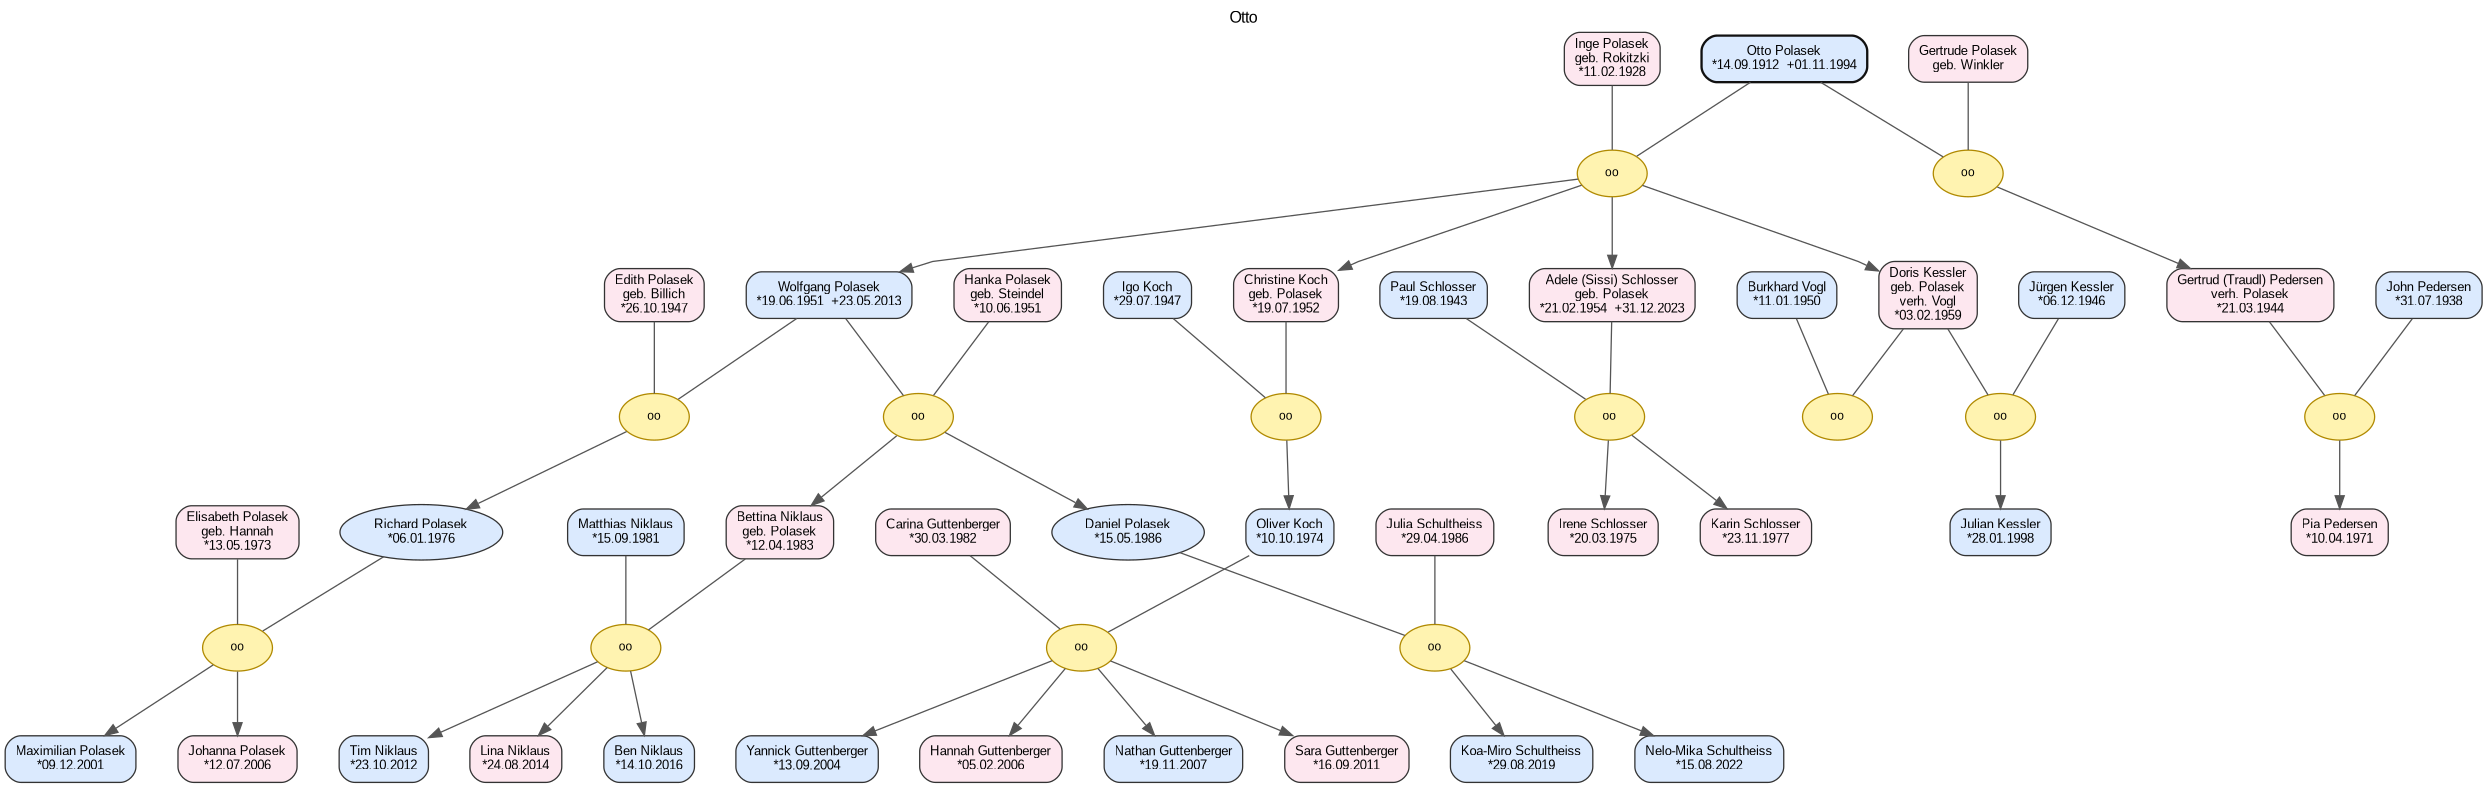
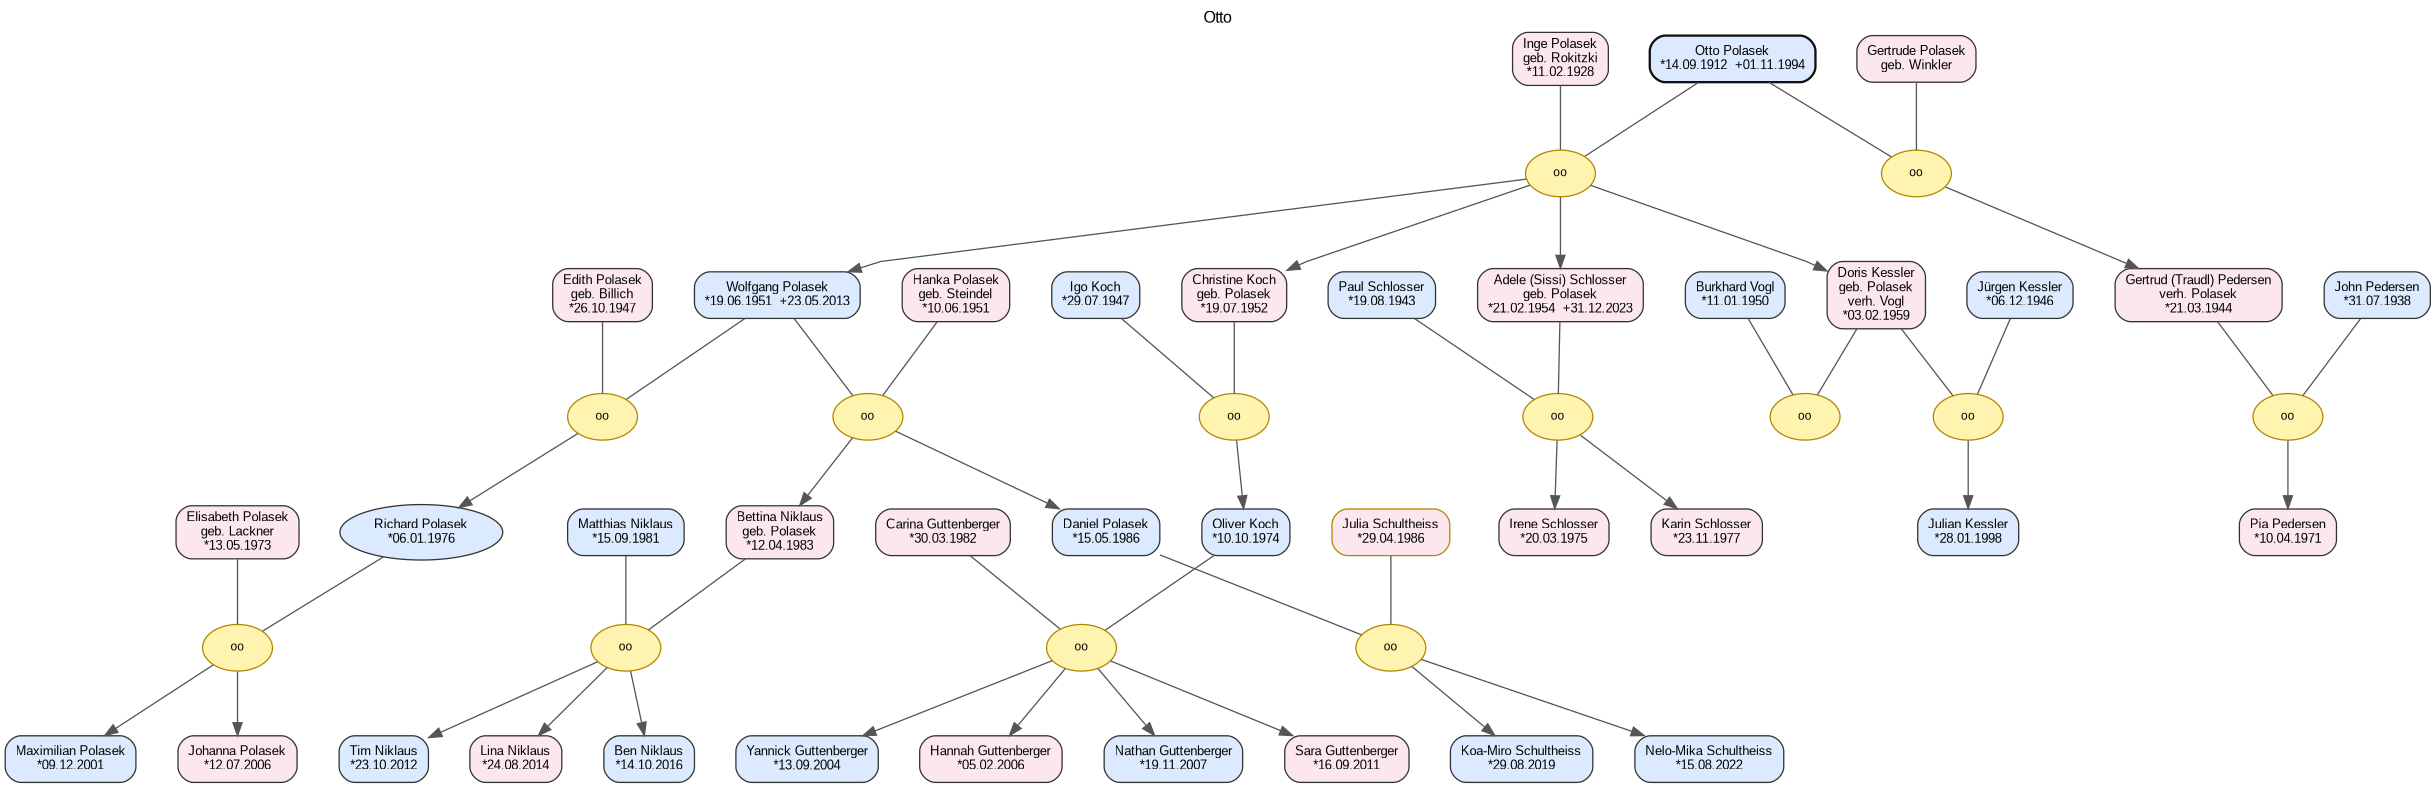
  digraph {
    concentrate=false
    fontname="Liberation Sans"
    fontsize=12
    label=Otto
    labelloc=t
    nodesep=0.45
    rankdir=TB
    ranksep=0.70
    splines=polyline
    node [color="#333333" fillcolor="#dbeafe" fontname="Liberation Sans" fontsize=10 shape=box style="rounded,filled"]
    edge [color="#555555" constraint=true fontname="Liberation Sans" minlen=0 style=invis weight=1800]
    n1 [label="Julian Kessler\n*28.01.1998"]
    n2 [fillcolor="#fde7ef" label="Karin Schlosser\n*23.11.1977"]
    n3 [fillcolor="#fde7ef" label="Irene Schlosser\n*20.03.1975"]
    n4 [label="Paul Schlosser\n*19.08.1943"]
    n5 [fillcolor="#fde7ef" label="Adele (Sissi) Schlosser\ngeb. Polasek\n*21.02.1954  +31.12.2023"]
-   n6 [fillcolor="#fde7ef" label="Elisabeth Polasek\ngeb. Hannah\n*13.05.1973"]
+   n6 [fillcolor="#fde7ef" label="Elisabeth Polasek\ngeb. Lackner\n*13.05.1973"]
    n7 [label="Richard Polasek\n*06.01.1976" shape=ellipse]
    n8 [fillcolor="#fde7ef" label="Johanna Polasek\n*12.07.2006"]
    n9 [label="Maximilian Polasek\n*09.12.2001"]
    n10 [label="Igo Koch\n*29.07.1947"]
    n11 [fillcolor="#fde7ef" label="Christine Koch\ngeb. Polasek\n*19.07.1952"]
    n12 [label="Oliver Koch\n*10.10.1974"]
    n13 [fillcolor="#fde7ef" label="Carina Guttenberger\n*30.03.1982"]
    n14 [fillcolor="#fde7ef" label="Doris Kessler\ngeb. Polasek\nverh. Vogl\n*03.02.1959"]
    n15 [label="Jürgen Kessler\n*06.12.1946"]
    n16 [fillcolor="#fde7ef" label="Inge Polasek\ngeb. Rokitzki\n*11.02.1928"]
    n17 [color="#111111" label="Otto Polasek\n*14.09.1912  +01.11.1994" penwidth=1.8]
    n18 [label="Wolfgang Polasek\n*19.06.1951  +23.05.2013"]
    n19 [fillcolor="#fde7ef" label="Edith Polasek\ngeb. Billich\n*26.10.1947"]
    n20 [fillcolor="#fde7ef" label="Hannah Guttenberger\n*05.02.2006"]
    n21 [label="Yannick Guttenberger\n*13.09.2004"]
    n22 [label="Nathan Guttenberger\n*19.11.2007"]
    n23 [fillcolor="#fde7ef" label="Sara Guttenberger\n*16.09.2011"]
    n24 [label="Burkhard Vogl\n*11.01.1950"]
    n25 [fillcolor="#fde7ef" label="Gertrude Polasek\ngeb. Winkler"]
    n26 [fillcolor="#fde7ef" label="Gertrud (Traudl) Pedersen\nverh. Polasek\n*21.03.1944"]
    n27 [label="John Pedersen\n*31.07.1938"]
    n28 [fillcolor="#fde7ef" label="Hanka Polasek\ngeb. Steindel\n*10.06.1951"]
-   n29 [label="Daniel Polasek\n*15.05.1986" shape=ellipse]
+   n29 [label="Daniel Polasek\n*15.05.1986"]
    n30 [fillcolor="#fde7ef" label="Bettina Niklaus\ngeb. Polasek\n*12.04.1983"]
-   n31 [fillcolor="#fde7ef" label="Julia Schultheiss\n*29.04.1986"]
+   n31 [color="#b08900" fillcolor="#fde7ef" label="Julia Schultheiss\n*29.04.1986"]
    n32 [label="Matthias Niklaus\n*15.09.1981"]
    n33 [label="Tim Niklaus\n*23.10.2012"]
    n34 [label="Ben Niklaus\n*14.10.2016"]
    n35 [fillcolor="#fde7ef" label="Lina Niklaus\n*24.08.2014"]
    n36 [fillcolor="#fde7ef" label="Pia Pedersen\n*10.04.1971"]
    n37 [label="Nelo-Mika Schultheiss\n*15.08.2022"]
    n38 [label="Koa-Miro Schultheiss\n*29.08.2019"]
    n39 [color="#b08900" fillcolor="#fff3b0" fontsize=9 label=oo shape=ellipse style=filled]
    n40 [color="#b08900" fillcolor="#fff3b0" fontsize=9 label=oo shape=ellipse style=filled]
    n41 [color="#b08900" fillcolor="#fff3b0" fontsize=9 label=oo shape=ellipse style=filled]
    n42 [color="#b08900" fillcolor="#fff3b0" fontsize=9 label=oo shape=ellipse style=filled]
    n43 [color="#b08900" fillcolor="#fff3b0" fontsize=9 label=oo shape=ellipse style=filled]
    n44 [color="#b08900" fillcolor="#fff3b0" fontsize=9 label=oo shape=ellipse style=filled]
    n45 [color="#b08900" fillcolor="#fff3b0" fontsize=9 label=oo shape=ellipse style=filled]
    n46 [color="#b08900" fillcolor="#fff3b0" fontsize=9 label=oo shape=ellipse style=filled]
    n47 [color="#b08900" fillcolor="#fff3b0" fontsize=9 label=oo shape=ellipse style=filled]
    n48 [color="#b08900" fillcolor="#fff3b0" fontsize=9 label=oo shape=ellipse style=filled]
    n49 [color="#b08900" fillcolor="#fff3b0" fontsize=9 label=oo shape=ellipse style=filled]
    n50 [color="#b08900" fillcolor="#fff3b0" fontsize=9 label=oo shape=ellipse style=filled]
    n51 [color="#b08900" fillcolor="#fff3b0" fontsize=9 label=oo shape=ellipse style=filled]
    subgraph sub_1 {
      rank=same
      n1
    }
    subgraph sub_2 {
      rank=same
      n2
      n3
    }
    subgraph sub_3 {
      rank=same
      n20
      n21
      n22
      n23
    }
    subgraph sub_4 {
      rank=same
      n4
      n5
    }
    subgraph sub_5 {
      rank=same
      n18
      n19
    }
    subgraph sub_6 {
      rank=same
      n6
      n7
    }
    subgraph sub_7 {
      rank=same
      n5
      n11
      n14
      n18
    }
    subgraph sub_8 {
      rank=same
      n8
      n9
    }
    subgraph sub_9 {
      rank=same
      n26
      n27
    }
    subgraph sub_10 {
      rank=same
      n10
      n11
    }
    subgraph sub_11 {
      rank=same
      n4
      n5
    }
    subgraph sub_12 {
      rank=same
      n12
    }
    subgraph sub_13 {
      rank=same
      n14
      n24
    }
    subgraph sub_14 {
      rank=same
      n10
      n11
    }
    subgraph sub_15 {
      rank=same
      n12
      n13
    }
    subgraph sub_16 {
      rank=same
      n14
      n15
    }
    subgraph sub_17 {
      rank=same
      n17
      n25
    }
    subgraph sub_18 {
      rank=same
      n16
      n17
    }
    subgraph sub_19 {
      rank=same
      n26
    }
    subgraph sub_20 {
      rank=same
      n18
      n28
    }
    subgraph sub_21 {
      rank=same
      n29
      n30
    }
    subgraph sub_22 {
      rank=same
      n29
      n31
    }
    subgraph sub_23 {
      rank=same
      n30
      n32
    }
    subgraph sub_24 {
      rank=same
      n14
      n24
    }
    subgraph sub_25 {
      rank=same
      n18
      n19
    }
    subgraph sub_26 {
      rank=same
      n7
    }
    subgraph sub_27 {
      rank=same
      n6
      n7
    }
    subgraph sub_28 {
      rank=same
      n30
      n32
    }
    subgraph sub_29 {
      rank=same
      n33
      n34
      n35
    }
    subgraph sub_30 {
      rank=same
      n12
      n13
    }
    subgraph sub_31 {
      rank=same
      n36
    }
    subgraph sub_32 {
      rank=same
      n29
      n31
    }
    subgraph sub_33 {
      rank=same
      n37
      n38
    }
    subgraph sub_34 {
      rank=same
      n26
      n27
    }
    subgraph sub_35 {
      rank=same
      n16
      n17
      n25
    }
    subgraph sub_36 {
      rank=same
      n4
      n5
      n10
      n11
      n14
      n15
      n18
      n19
      n24
      n26
      n27
      n28
    }
    subgraph sub_37 {
      rank=same
      n1
      n2
      n3
      n6
      n7
      n12
      n13
      n29
      n30
      n31
      n32
      n36
    }
    subgraph sub_38 {
      rank=same
      n8
      n9
      n20
      n21
      n22
      n23
      n33
      n34
      n35
      n37
      n38
    }
    n3 -> n2 [weight=1400]
    n4 -> n5 [weight=3600]
    n4 -> n5 [weight=2600]
    n4 -> n5
    n4 -> n39 [dir=none minlen=1 weight=60 constraint="" style=""]
    n5 -> n4
    n5 -> n14 [weight=1400]
    n5 -> n14 [weight=2000]
    n5 -> n39 [dir=none minlen=1 weight=60 constraint="" style=""]
    n6 -> n7
    n6 -> n40 [dir=none minlen=1 weight=60 constraint="" style=""]
    n7 -> n6 [weight=3600]
    n7 -> n6 [weight=2600]
    n7 -> n6
    n7 -> n40 [dir=none minlen=1 weight=60 constraint="" style=""]
    n9 -> n8 [weight=1400]
    n10 -> n11 [weight=3600]
    n10 -> n11 [weight=2600]
    n10 -> n11
    n10 -> n41 [dir=none minlen=1 weight=60 constraint="" style=""]
    n11 -> n5 [weight=1400]
    n11 -> n5 [weight=2000]
    n11 -> n10
    n11 -> n41 [dir=none minlen=1 weight=60 constraint="" style=""]
    n12 -> n13 [weight=2600]
    n12 -> n13 [weight=3600]
    n12 -> n13
    n12 -> n42 [dir=none minlen=1 weight=60 constraint="" style=""]
    n13 -> n12
    n13 -> n42 [dir=none minlen=1 weight=60 constraint="" style=""]
    n14 -> n15
    n14 -> n24
    n14 -> n43 [dir=none minlen=1 weight=60 constraint="" style=""]
    n14 -> n44 [dir=none minlen=1 weight=60 constraint="" style=""]
    n15 -> n14 [weight=3600]
    n15 -> n14
    n15 -> n44 [dir=none minlen=1 weight=60 constraint="" style=""]
    n16 -> n17
    n16 -> n45 [dir=none minlen=1 weight=60 constraint="" style=""]
    n17 -> n16 [weight=3600]
    n17 -> n16
    n17 -> n25 [weight=3600]
    n17 -> n25
    n17 -> n45 [dir=none minlen=1 weight=60 constraint="" style=""]
    n17 -> n46 [dir=none minlen=1 weight=60 constraint="" style=""]
    n18 -> n11 [weight=1400]
    n18 -> n19 [weight=2600]
    n18 -> n19 [weight=3600]
    n18 -> n19
    n18 -> n28 [weight=3600]
    n18 -> n28
    n18 -> n47 [dir=none minlen=1 weight=60 constraint="" style=""]
    n18 -> n48 [dir=none minlen=1 weight=60 constraint="" style=""]
    n19 -> n11 [weight=2000]
    n19 -> n18
    n19 -> n47 [dir=none minlen=1 weight=60 constraint="" style=""]
    n20 -> n22 [weight=1400]
    n21 -> n20 [weight=1400]
    n22 -> n23 [weight=1400]
    n24 -> n14 [weight=2600]
    n24 -> n14 [weight=3600]
    n24 -> n14
    n24 -> n43 [dir=none minlen=1 weight=60 constraint="" style=""]
    n25 -> n17
    n25 -> n46 [dir=none minlen=1 weight=60 constraint="" style=""]
    n26 -> n27
    n26 -> n49 [dir=none minlen=1 weight=60 constraint="" style=""]
    n27 -> n26 [weight=2600]
    n27 -> n26 [weight=3600]
    n27 -> n26
    n27 -> n49 [dir=none minlen=1 weight=60 constraint="" style=""]
    n28 -> n18
    n28 -> n48 [dir=none minlen=1 weight=60 constraint="" style=""]
    n29 -> n31 [weight=2600]
    n29 -> n31 [weight=3600]
    n29 -> n31
    n29 -> n50 [dir=none minlen=1 weight=60 constraint="" style=""]
    n30 -> n29 [weight=1400]
    n30 -> n29 [weight=2000]
    n30 -> n32
    n30 -> n51 [dir=none minlen=1 weight=60 constraint="" style=""]
    n31 -> n29
    n31 -> n50 [dir=none minlen=1 weight=60 constraint="" style=""]
    n32 -> n30 [weight=2600]
    n32 -> n30 [weight=3600]
    n32 -> n30
    n32 -> n51 [dir=none minlen=1 weight=60 constraint="" style=""]
    n33 -> n35 [weight=1400]
    n35 -> n34 [weight=1400]
    n38 -> n37 [weight=1400]
    n39 -> n2 [constraint="" minlen="" style="" weight=""]
    n39 -> n3 [constraint="" minlen="" style="" weight=""]
    n40 -> n8 [constraint="" minlen="" style="" weight=""]
    n40 -> n9 [constraint="" minlen="" style="" weight=""]
    n41 -> n12 [constraint="" minlen="" style="" weight=""]
    n42 -> n20 [constraint="" minlen="" style="" weight=""]
    n42 -> n21 [constraint="" minlen="" style="" weight=""]
    n42 -> n22 [constraint="" minlen="" style="" weight=""]
    n42 -> n23 [constraint="" minlen="" style="" weight=""]
    n44 -> n1 [constraint="" minlen="" style="" weight=""]
    n45 -> n5 [constraint="" minlen="" style="" weight=""]
    n45 -> n11 [constraint="" minlen="" style="" weight=""]
    n45 -> n14 [constraint="" minlen="" style="" weight=""]
    n45 -> n18 [constraint="" minlen="" style="" weight=""]
    n46 -> n26 [constraint="" minlen="" style="" weight=""]
    n47 -> n7 [constraint="" minlen="" style="" weight=""]
    n48 -> n29 [constraint="" minlen="" style="" weight=""]
    n48 -> n30 [constraint="" minlen="" style="" weight=""]
    n49 -> n36 [constraint="" minlen="" style="" weight=""]
    n50 -> n37 [constraint="" minlen="" style="" weight=""]
    n50 -> n38 [constraint="" minlen="" style="" weight=""]
    n51 -> n33 [constraint="" minlen="" style="" weight=""]
    n51 -> n34 [constraint="" minlen="" style="" weight=""]
    n51 -> n35 [constraint="" minlen="" style="" weight=""]
  }
